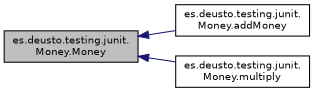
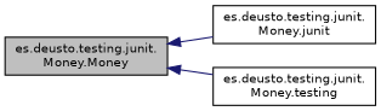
  digraph {
    fontname="DejaVu Sans"
    rankdir=LR
    node [color=black fillcolor=white fontname="DejaVu Sans" fontsize=10 shape=record style=filled]
    edge [color=midnightblue dir=back fontname="DejaVu Sans" fontsize=10 labelfontname=Helvetica labelfontsize=10 style=solid]
    n1 [fillcolor=grey75 fontcolor=black height=0.2 label="es.deusto.testing.junit.\lMoney.Money" width=0.4]
-   n2 [height=0.2 label="es.deusto.testing.junit.\lMoney.addMoney" width=0.4]
-   n3 [height=0.2 label="es.deusto.testing.junit.\lMoney.multiply" width=0.4]
+   n2 [height=0.2 label="es.deusto.testing.junit.\lMoney.junit" width=0.4]
+   n3 [height=0.2 label="es.deusto.testing.junit.\lMoney.testing" width=0.4]
    n1 -> n2
    n1 -> n3
  }
